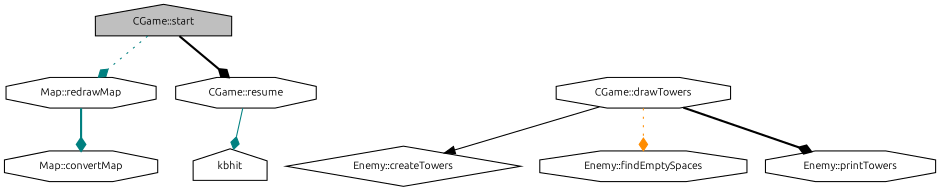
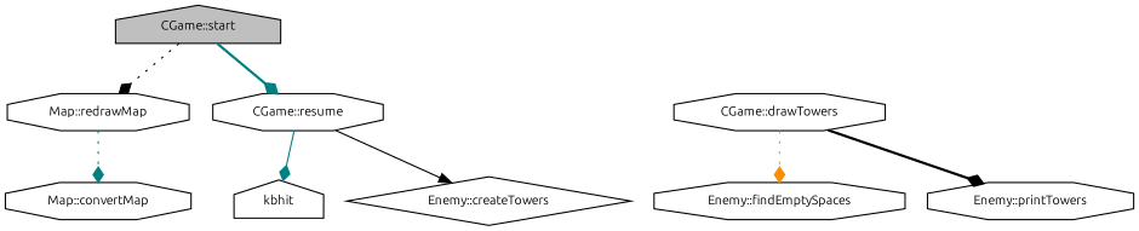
  digraph {
    fontname=Ubuntu
    rankdir=TB
    node [color=black fillcolor=white fontname=Ubuntu fontsize=10 shape=octagon style=filled]
    edge [arrowhead=diamond color=teal fontname=Ubuntu fontsize=10 labelfontname=Helvetica labelfontsize=10 style=dotted]
    n1 [fillcolor=grey75 fontcolor=black height=0.2 label="CGame::start" shape=house width=0.4]
    n2 [height=0.2 label="Map::redrawMap" width=0.4]
    n3 [height=0.2 label="CGame::resume" width=0.4]
    n4 [height=0.2 label="CGame::drawTowers" width=0.4]
    n5 [height=0.2 label="Enemy::createTowers" shape=diamond width=0.4]
    n6 [height=0.2 label="Enemy::findEmptySpaces" width=0.4]
    n7 [height=0.2 label="Enemy::printTowers" width=0.4]
    n8 [height=0.2 label="Map::convertMap" width=0.4]
    n9 [height=0.2 label=kbhit shape=house width=0.4]
-   n1 -> n2
-   n1 -> n3 [color=black style=bold]
-   n2 -> n8 [style=bold]
+   n1 -> n2 [color=black]
+   n1 -> n3 [style=bold]
+   n2 -> n8
    n3 -> n9 [style=solid]
-   n4 -> n5 [arrowhead=normal color=black style=solid]
+   n3 -> n5 [arrowhead=normal color=black style=solid]
    n4 -> n6 [color=darkorange]
    n4 -> n7 [color=black style=bold]
  }
